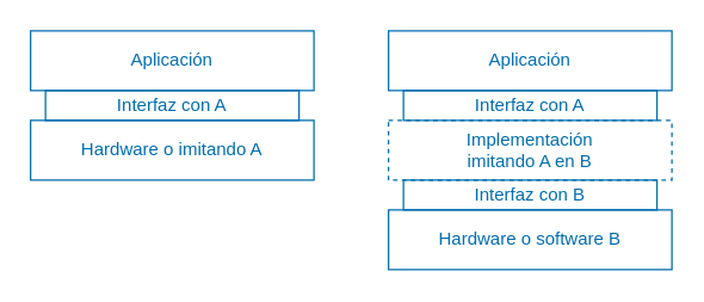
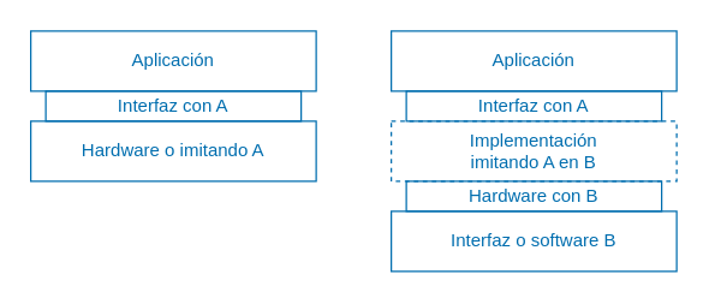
  <mxCell id="0" />
  <mxCell id="1" parent="0" />
  <mxCell id="2" value="Aplicación" style="rounded=0;whiteSpace=wrap;html=1;fillColor=none;fontColor=light-dark(#006EAF,#006EAF);strokeColor=light-dark(#006EAF,#006EAF);" parent="1" vertex="1"><mxGeometry x="20" y="20" width="190" height="40" as="geometry" /></mxCell>
  <mxCell id="3" value="Hardware o imitando A" style="rounded=0;whiteSpace=wrap;html=1;fillColor=none;fontColor=light-dark(#006EAF,#006EAF);strokeColor=light-dark(#006EAF,#006EAF);" parent="1" vertex="1"><mxGeometry x="20" y="80" width="190" height="40" as="geometry" /></mxCell>
  <mxCell id="4" value="Interfaz con A" style="rounded=0;whiteSpace=wrap;html=1;fillColor=none;fontColor=light-dark(#006EAF,#006EAF);strokeColor=light-dark(#006EAF,#006EAF);" parent="1" vertex="1"><mxGeometry x="30" y="60" width="170" height="20" as="geometry" /></mxCell>
  <mxCell id="5" value="Aplicación" style="rounded=0;whiteSpace=wrap;html=1;fillColor=none;fontColor=light-dark(#006EAF,#006EAF);strokeColor=light-dark(#006EAF,#006EAF);" parent="1" vertex="1"><mxGeometry x="260" y="20" width="190" height="40" as="geometry" /></mxCell>
  <mxCell id="6" value="Implementación&lt;br&gt;imitando A en B" style="rounded=0;whiteSpace=wrap;html=1;fillColor=none;fontColor=light-dark(#006EAF,#006EAF);strokeColor=light-dark(#006EAF,#006EAF);dashed=1;" parent="1" vertex="1"><mxGeometry x="260" y="80" width="190" height="40" as="geometry" /></mxCell>
  <mxCell id="7" value="Interfaz con A" style="rounded=0;whiteSpace=wrap;html=1;fillColor=none;fontColor=light-dark(#006EAF,#006EAF);strokeColor=light-dark(#006EAF,#006EAF);" parent="1" vertex="1"><mxGeometry x="270" y="60" width="170" height="20" as="geometry" /></mxCell>
- <mxCell id="8" value="Hardware o software B" style="rounded=0;whiteSpace=wrap;html=1;fillColor=none;fontColor=light-dark(#006EAF,#006EAF);strokeColor=light-dark(#006EAF,#006EAF);" parent="1" vertex="1"><mxGeometry x="260" y="140" width="190" height="40" as="geometry" /></mxCell>
- <mxCell id="9" value="Interfaz con B" style="rounded=0;whiteSpace=wrap;html=1;fillColor=none;fontColor=light-dark(#006EAF,#006EAF);strokeColor=light-dark(#006EAF,#006EAF);" parent="1" vertex="1"><mxGeometry x="270" y="120" width="170" height="20" as="geometry" /></mxCell>
+ <mxCell id="8" value="Interfaz o software B" style="rounded=0;whiteSpace=wrap;html=1;fillColor=none;fontColor=light-dark(#006EAF,#006EAF);strokeColor=light-dark(#006EAF,#006EAF);" parent="1" vertex="1"><mxGeometry x="260" y="140" width="190" height="40" as="geometry" /></mxCell>
+ <mxCell id="9" value="Hardware con B" style="rounded=0;whiteSpace=wrap;html=1;fillColor=none;fontColor=light-dark(#006EAF,#006EAF);strokeColor=light-dark(#006EAF,#006EAF);" parent="1" vertex="1"><mxGeometry x="270" y="120" width="170" height="20" as="geometry" /></mxCell>
